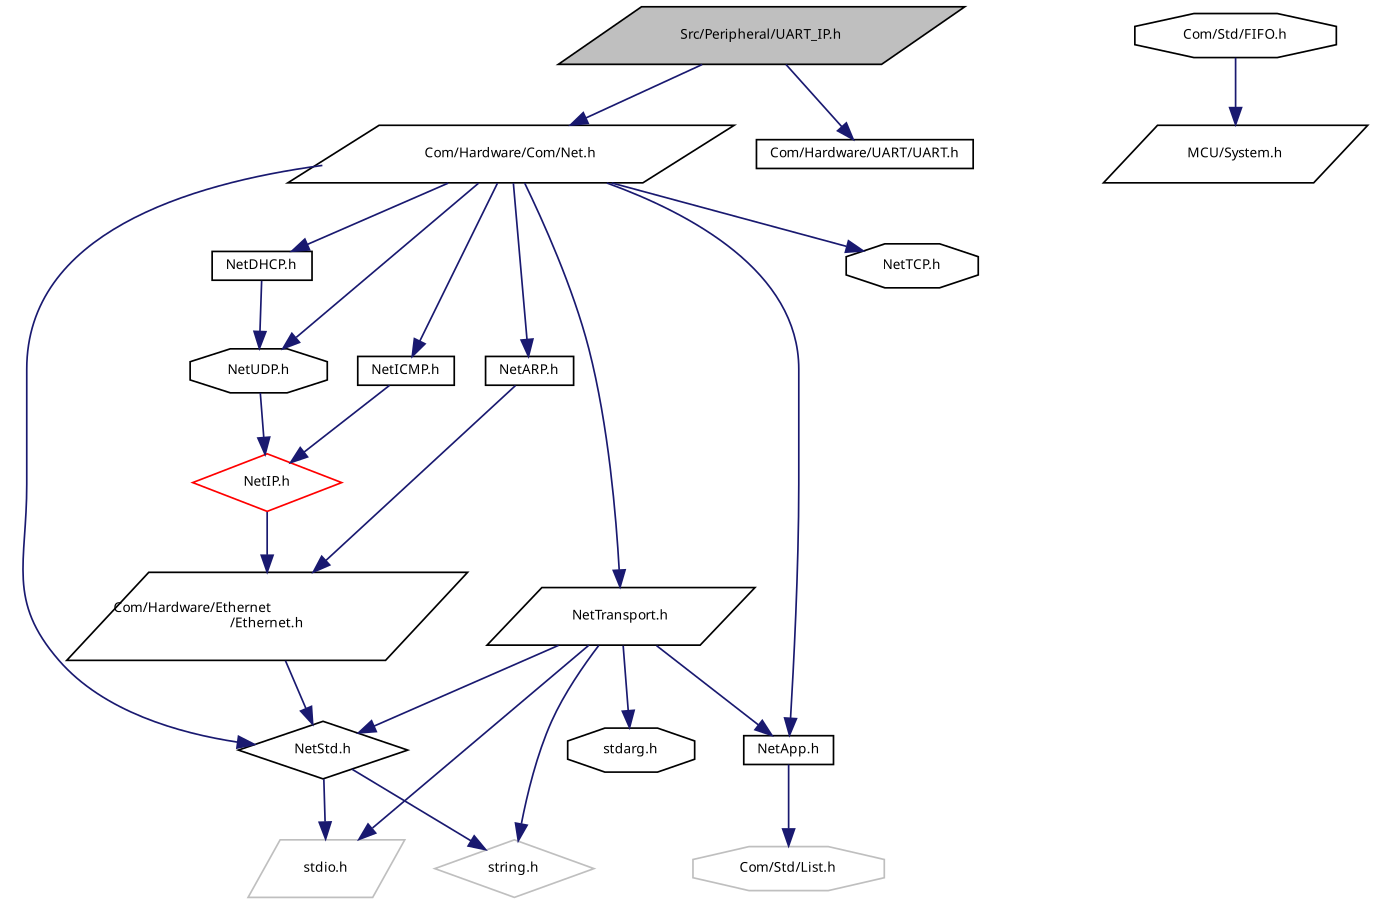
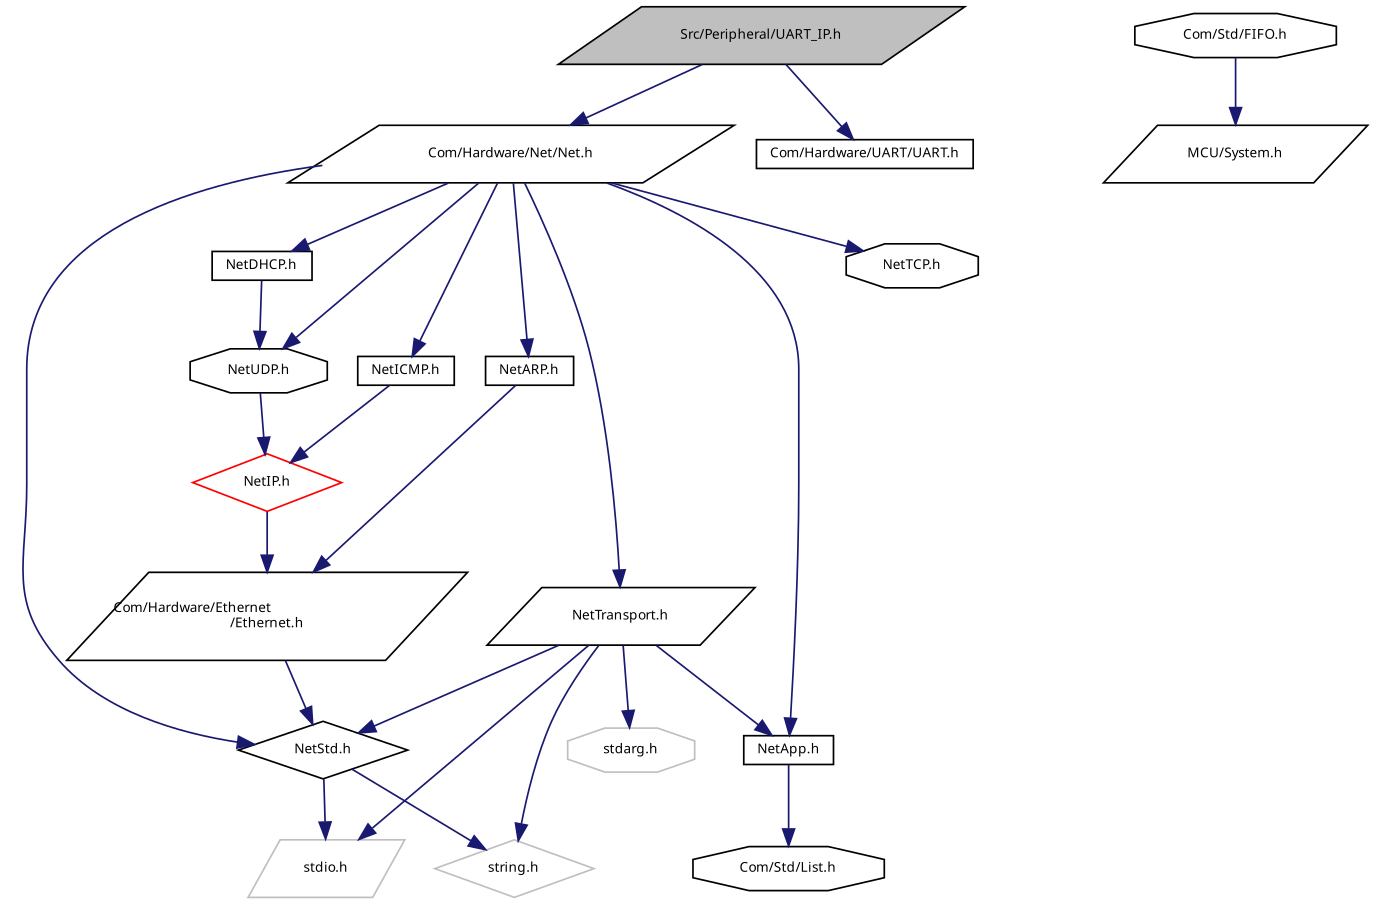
  digraph {
    node [color=black fillcolor=white fontname=Sans fontsize=8 shape=parallelogram style=filled]
    edge [color=midnightblue fontname=Sans fontsize=8 labelfontname=Sans labelfontsize=8 style=solid]
    n1 [fillcolor=grey75 fontcolor=black height=0.2 label="Src/Peripheral/UART_IP.h" width=0.4]
-   n2 [height=0.2 label="Com/Hardware/Com/Net.h" width=0.4]
+   n2 [height=0.2 label="Com/Hardware/Net/Net.h" width=0.4]
    n3 [height=0.2 label="Com/Hardware/UART/UART.h" shape=box width=0.4]
    n4 [height=0.2 label="NetStd.h" shape=diamond width=0.4]
    n5 [height=0.2 label="NetApp.h" shape=box width=0.4]
    n6 [height=0.2 label="NetTransport.h" width=0.4]
    n7 [height=0.2 label="NetARP.h" shape=box width=0.4]
    n8 [height=0.2 label="NetDHCP.h" shape=box width=0.4]
    n9 [height=0.2 label="NetUDP.h" shape=octagon width=0.4]
    n10 [height=0.2 label="NetICMP.h" shape=box width=0.4]
    n11 [height=0.2 label="NetTCP.h" shape=octagon width=0.4]
    n12 [color=grey75 height=0.2 label="string.h" shape=diamond width=0.4]
    n13 [color=grey75 height=0.2 label="stdio.h" width=0.4]
-   n14 [color=grey75 height=0.2 label="Com/Std/List.h" shape=octagon width=0.4]
-   n15 [height=0.2 label="stdarg.h" shape=octagon width=0.4]
+   n14 [height=0.2 label="Com/Std/List.h" shape=octagon width=0.4]
+   n15 [color=grey75 height=0.2 label="stdarg.h" shape=octagon width=0.4]
    n16 [height=0.2 label="Com/Hardware/Ethernet\l/Ethernet.h" width=0.4]
    n17 [color=red height=0.2 label="NetIP.h" shape=diamond width=0.4]
    n18 [height=0.2 label="Com/Std/FIFO.h" shape=octagon width=0.4]
    n19 [height=0.2 label="MCU/System.h" width=0.4]
    n1 -> n2
    n1 -> n3
    n2 -> n4
    n2 -> n5
    n2 -> n6
    n2 -> n7
    n2 -> n8
    n2 -> n9
    n2 -> n10
    n2 -> n11
    n4 -> n12
    n4 -> n13
    n5 -> n14
    n6 -> n4
    n6 -> n5
    n6 -> n12
    n6 -> n13
    n6 -> n15
    n7 -> n16
    n8 -> n9
    n9 -> n17
    n10 -> n17
    n16 -> n4
    n17 -> n16
    n18 -> n19
  }
